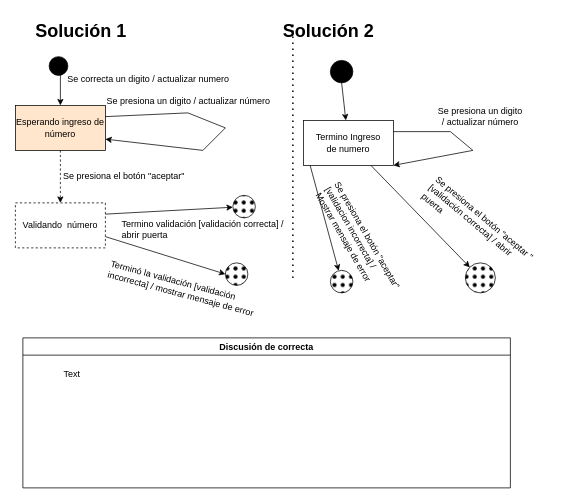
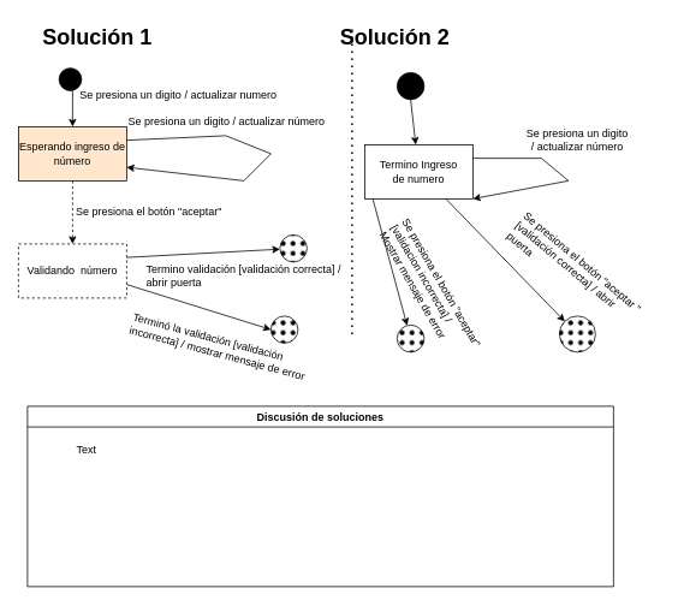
  <mxCell id="0" />
  <mxCell id="1" parent="0" />
  <mxCell id="2" value="" style="endArrow=none;dashed=1;html=1;dashPattern=1 3;strokeWidth=2;rounded=0;" edge="1" parent="1"><mxGeometry width="50" height="50" relative="1" as="geometry"><mxPoint x="390" y="370" as="sourcePoint" /><mxPoint x="390" y="30" as="targetPoint" /></mxGeometry></mxCell>
  <mxCell id="3" value="&lt;h1 style=&quot;margin-top: 0px;&quot;&gt;Solución 1&lt;/h1&gt;" style="text;html=1;whiteSpace=wrap;overflow=hidden;rounded=0;" vertex="1" parent="1"><mxGeometry x="45" y="20" width="160" height="40" as="geometry" /></mxCell>
  <mxCell id="4" value="&lt;h1 style=&quot;margin-top: 0px;&quot;&gt;Solución 2&lt;/h1&gt;" style="text;html=1;whiteSpace=wrap;overflow=hidden;rounded=0;" vertex="1" parent="1"><mxGeometry x="375" y="20" width="170" height="40" as="geometry" /></mxCell>
  <mxCell id="5" value="Esperando ingreso de número" style="rounded=0;whiteSpace=wrap;html=1;fillColor=#ffe6cc;" vertex="1" parent="1"><mxGeometry x="20" y="140" width="120" height="60" as="geometry" /></mxCell>
  <mxCell id="6" value="Validando&amp;nbsp; número" style="rounded=0;whiteSpace=wrap;html=1;dashed=1;" vertex="1" parent="1"><mxGeometry x="20" y="270" width="120" height="60" as="geometry" /></mxCell>
  <mxCell id="7" value="" style="endArrow=classic;html=1;rounded=0;entryX=0.5;entryY=0;entryDx=0;entryDy=0;" edge="1" parent="1" target="5"><mxGeometry width="50" height="50" relative="1" as="geometry"><mxPoint x="80" y="90" as="sourcePoint" /><mxPoint x="430" y="220" as="targetPoint" /></mxGeometry></mxCell>
  <mxCell id="8" value="" style="ellipse;whiteSpace=wrap;html=1;aspect=fixed;fillColor=#000000;" vertex="1" parent="1"><mxGeometry x="65" y="75" width="25" height="25" as="geometry" /></mxCell>
  <mxCell id="9" value="" style="endArrow=classic;html=1;rounded=0;exitX=1;exitY=0.25;exitDx=0;exitDy=0;entryX=1;entryY=0.75;entryDx=0;entryDy=0;" edge="1" parent="1" source="5" target="5"><mxGeometry width="50" height="50" relative="1" as="geometry"><mxPoint x="260" y="270" as="sourcePoint" /><mxPoint x="310" y="220" as="targetPoint" /><Array as="points"><mxPoint x="250" y="150" /><mxPoint x="300" y="170" /><mxPoint x="270" y="200" /></Array></mxGeometry></mxCell>
  <mxCell id="10" value="" style="endArrow=classic;html=1;rounded=0;exitX=0.5;exitY=1;exitDx=0;exitDy=0;entryX=0.5;entryY=0;entryDx=0;entryDy=0;dashed=1;" edge="1" parent="1" source="5" target="6"><mxGeometry width="50" height="50" relative="1" as="geometry"><mxPoint x="260" y="270" as="sourcePoint" /><mxPoint x="310" y="220" as="targetPoint" /></mxGeometry></mxCell>
  <mxCell id="11" value="" style="endArrow=classic;html=1;rounded=0;exitX=1;exitY=0.25;exitDx=0;exitDy=0;" edge="1" parent="1" source="6" target="12"><mxGeometry width="50" height="50" relative="1" as="geometry"><mxPoint x="260" y="270" as="sourcePoint" /><mxPoint x="280" y="270" as="targetPoint" /></mxGeometry></mxCell>
  <mxCell id="12" value="" style="ellipse;whiteSpace=wrap;html=1;aspect=fixed;fillStyle=dots;fillColor=#000000;" vertex="1" parent="1"><mxGeometry x="310" y="260" width="30" height="30" as="geometry" /></mxCell>
  <mxCell id="13" value="" style="ellipse;whiteSpace=wrap;html=1;aspect=fixed;fillColor=#000000;fillStyle=dots;" vertex="1" parent="1"><mxGeometry x="300" y="350" width="30" height="30" as="geometry" /></mxCell>
  <mxCell id="14" value="" style="endArrow=classic;html=1;rounded=0;exitX=1;exitY=0.75;exitDx=0;exitDy=0;entryX=0;entryY=0.5;entryDx=0;entryDy=0;" edge="1" parent="1" source="6" target="13"><mxGeometry width="50" height="50" relative="1" as="geometry"><mxPoint x="260" y="270" as="sourcePoint" /><mxPoint x="310" y="220" as="targetPoint" /></mxGeometry></mxCell>
  <mxCell id="15" value="Se presiona el botón &quot;aceptar&quot;" style="text;html=1;align=center;verticalAlign=middle;whiteSpace=wrap;rounded=0;" vertex="1" parent="1"><mxGeometry x="80" y="220" width="170" height="30" as="geometry" /></mxCell>
- <mxCell id="16" value="Se correcta un digito / actualizar numero" style="text;html=1;align=center;verticalAlign=middle;whiteSpace=wrap;rounded=0;" vertex="1" parent="1"><mxGeometry x="65" y="90" width="265" height="30" as="geometry" /></mxCell>
+ <mxCell id="16" value="Se presiona un digito / actualizar numero" style="text;html=1;align=center;verticalAlign=middle;whiteSpace=wrap;rounded=0;" vertex="1" parent="1"><mxGeometry x="65" y="90" width="265" height="30" as="geometry" /></mxCell>
  <mxCell id="17" value="Se presiona un digito / actualizar número" style="text;html=1;align=left;verticalAlign=middle;whiteSpace=wrap;rounded=0;" vertex="1" parent="1"><mxGeometry x="140" y="120" width="240" height="30" as="geometry" /></mxCell>
  <mxCell id="18" value="Termino validación [validación correcta] / abrir puerta" style="text;html=1;align=left;verticalAlign=middle;whiteSpace=wrap;rounded=0;" vertex="1" parent="1"><mxGeometry x="160" y="290" width="230" height="30" as="geometry" /></mxCell>
  <mxCell id="19" value="Terminó la validación [validación incorrecta] / mostrar mensaje de error" style="text;html=1;align=left;verticalAlign=middle;whiteSpace=wrap;rounded=0;rotation=15;" vertex="1" parent="1"><mxGeometry x="140" y="370.06" width="215" height="30" as="geometry" /></mxCell>
  <mxCell id="20" value="" style="ellipse;whiteSpace=wrap;html=1;aspect=fixed;fillColor=#000000;" vertex="1" parent="1"><mxGeometry x="440" y="80" width="30" height="30" as="geometry" /></mxCell>
  <mxCell id="21" value="" style="endArrow=classic;html=1;rounded=0;exitX=0.5;exitY=1;exitDx=0;exitDy=0;" edge="1" parent="1" source="20" target="22"><mxGeometry width="50" height="50" relative="1" as="geometry"><mxPoint x="260" y="270" as="sourcePoint" /><mxPoint x="455" y="160" as="targetPoint" /></mxGeometry></mxCell>
  <mxCell id="22" value="Termino Ingreso&lt;div&gt;de numero&lt;/div&gt;" style="rounded=0;whiteSpace=wrap;html=1;" vertex="1" parent="1"><mxGeometry x="404" y="160" width="120" height="60" as="geometry" /></mxCell>
  <mxCell id="23" value="" style="endArrow=classic;html=1;rounded=0;exitX=1;exitY=0.25;exitDx=0;exitDy=0;entryX=1;entryY=1;entryDx=0;entryDy=0;" edge="1" parent="1" source="22" target="22"><mxGeometry width="50" height="50" relative="1" as="geometry"><mxPoint x="260" y="270" as="sourcePoint" /><mxPoint x="660" y="190" as="targetPoint" /><Array as="points"><mxPoint x="600" y="175" /><mxPoint x="630" y="200" /></Array></mxGeometry></mxCell>
  <mxCell id="24" value="Se presiona un digito / actualizar número" style="text;html=1;align=center;verticalAlign=middle;whiteSpace=wrap;rounded=0;" vertex="1" parent="1"><mxGeometry x="580" y="140" width="120" height="30" as="geometry" /></mxCell>
  <mxCell id="25" value="" style="endArrow=classic;html=1;rounded=0;exitX=0.075;exitY=1;exitDx=0;exitDy=0;exitPerimeter=0;" edge="1" parent="1" source="22" target="26"><mxGeometry width="50" height="50" relative="1" as="geometry"><mxPoint x="260" y="270" as="sourcePoint" /><mxPoint x="420" y="320" as="targetPoint" /></mxGeometry></mxCell>
  <mxCell id="26" value="" style="ellipse;whiteSpace=wrap;html=1;aspect=fixed;fillColor=#000000;fillStyle=dots;" vertex="1" parent="1"><mxGeometry x="440" y="360" width="30" height="30" as="geometry" /></mxCell>
  <mxCell id="27" value="Se presiona el botón &quot;aceptar&quot; [validacion incorrecta] / Mostrar mensaje de error" style="text;html=1;align=left;verticalAlign=middle;whiteSpace=wrap;rounded=0;rotation=60;" vertex="1" parent="1"><mxGeometry x="394" y="290" width="166" height="60" as="geometry" /></mxCell>
  <mxCell id="28" value="" style="endArrow=classic;html=1;rounded=0;exitX=0.75;exitY=1;exitDx=0;exitDy=0;" edge="1" parent="1" source="22"><mxGeometry width="50" height="50" relative="1" as="geometry"><mxPoint x="494" y="220" as="sourcePoint" /><mxPoint x="626" y="356" as="targetPoint" /></mxGeometry></mxCell>
  <mxCell id="29" value="" style="ellipse;whiteSpace=wrap;html=1;aspect=fixed;fillColor=#000000;fillStyle=dots;" vertex="1" parent="1"><mxGeometry x="620" y="350" width="40" height="40" as="geometry" /></mxCell>
  <mxCell id="30" value="Se presiona el botón &quot;aceptar &quot; [validación correcta] / abrir puerta" style="text;html=1;align=left;verticalAlign=middle;whiteSpace=wrap;rounded=0;rotation=40;" vertex="1" parent="1"><mxGeometry x="550" y="290" width="180" height="30" as="geometry" /></mxCell>
- <mxCell id="31" value="Discusión de correcta" style="swimlane;whiteSpace=wrap;html=1;" vertex="1" parent="1"><mxGeometry x="30" y="450" width="650" height="200" as="geometry" /></mxCell>
+ <mxCell id="31" value="Discusión de soluciones" style="swimlane;whiteSpace=wrap;html=1;" vertex="1" parent="1"><mxGeometry x="30" y="450" width="650" height="200" as="geometry" /></mxCell>
  <mxCell id="32" value="Text" style="text;html=1;align=center;verticalAlign=middle;resizable=0;points=[];autosize=1;strokeColor=none;fillColor=none;" vertex="1" parent="1"><mxGeometry x="70" y="483" width="50" height="30" as="geometry" /></mxCell>
